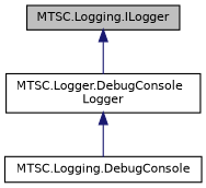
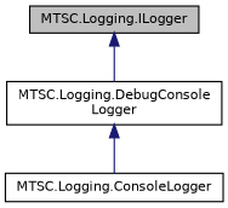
  digraph {
    node [color=black fillcolor=white fontname=Helvetica fontsize=10 shape=record style=filled]
    edge [color=midnightblue dir=back fontname=Helvetica fontsize=10 labelfontname=Helvetica labelfontsize=10 style=solid]
    n1 [fillcolor=grey75 fontcolor=black height=0.2 label="MTSC.Logging.ILogger" width=0.4]
-   n2 [height=0.2 label="MTSC.Logger.DebugConsole\lLogger" width=0.4]
-   n3 [height=0.2 label="MTSC.Logging.DebugConsole" width=0.4]
+   n2 [height=0.2 label="MTSC.Logging.DebugConsole\lLogger" width=0.4]
+   n3 [height=0.2 label="MTSC.Logging.ConsoleLogger" width=0.4]
    n1 -> n2
    n2 -> n3
  }
